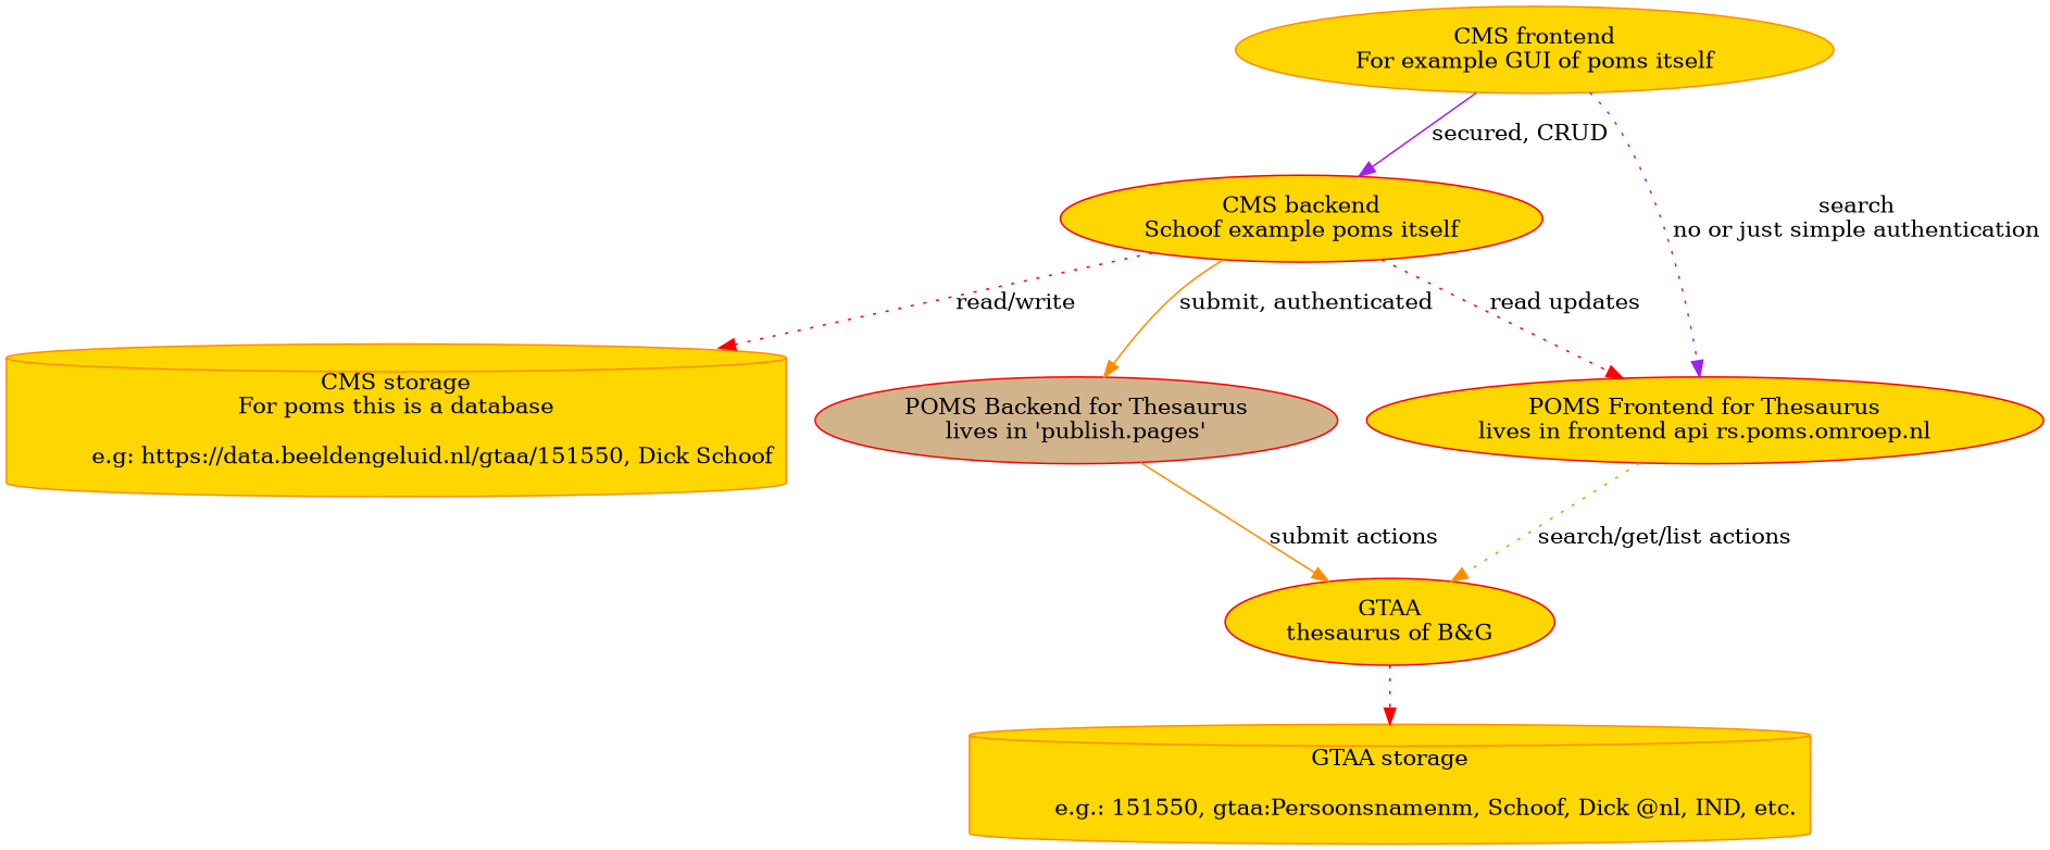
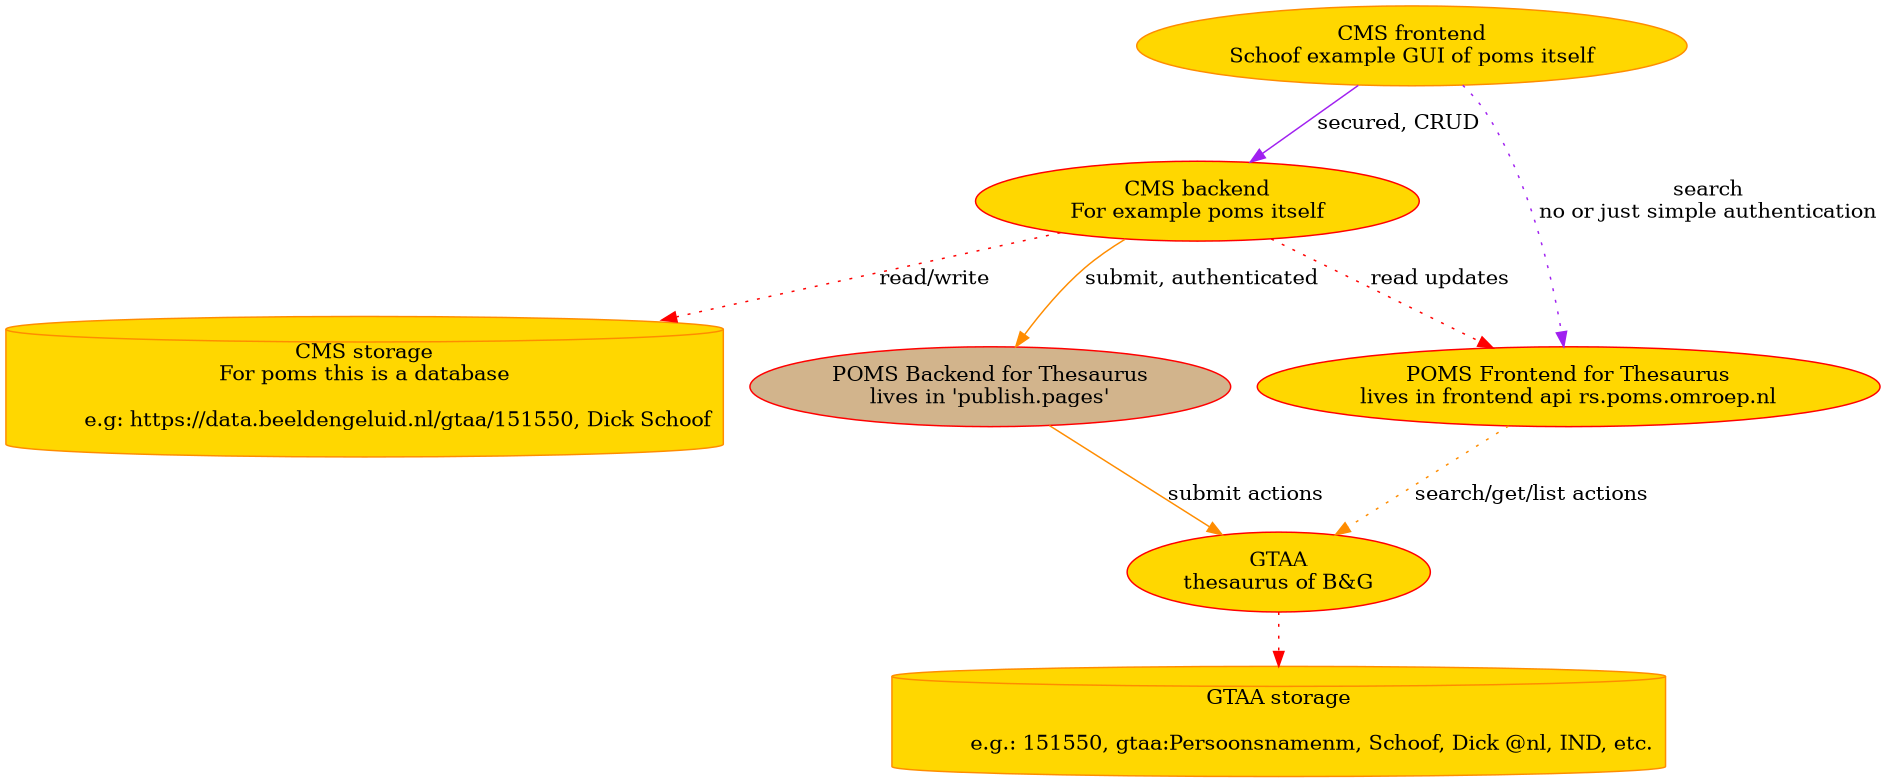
  strict digraph {
    node [color=red fillcolor=gold style=filled]
    edge [color=red style=dotted]
-   n1 [color=darkorange label="CMS frontend\nFor example GUI of poms itself"]
-   n2 [label="CMS backend\nSchoof example poms itself"]
+   n1 [color=darkorange label="CMS frontend\nSchoof example GUI of poms itself"]
+   n2 [label="CMS backend\nFor example poms itself"]
    n3 [label="POMS Frontend for Thesaurus\nlives in frontend api rs.poms.omroep.nl"]
    n4 [color=darkorange label="CMS storage\nFor poms this is a database\n\n	  e.g: https://data.beeldengeluid.nl/gtaa/151550, Dick Schoof" shape=cylinder]
    n5 [fillcolor=tan label="POMS Backend for Thesaurus\nlives in 'publish.pages'"]
    n6 [label="GTAA\nthesaurus of B&G"]
    n7 [color=darkorange label="GTAA storage\n\n	  e.g.: 151550, gtaa:Persoonsnamenm, Schoof, Dick @nl, IND, etc." shape=cylinder]
    n1 -> n2 [color=purple label="secured, CRUD" style=solid]
    n1 -> n3 [color=purple label="search\nno or just simple authentication"]
    n2 -> n3 [label="read updates"]
    n2 -> n4 [label="read/write"]
    n2 -> n5 [color=darkorange label="submit, authenticated" style=solid]
    n3 -> n6 [color=darkorange label="search/get/list actions"]
    n5 -> n6 [color=darkorange label="submit actions" style=solid]
    n6 -> n7
  }
